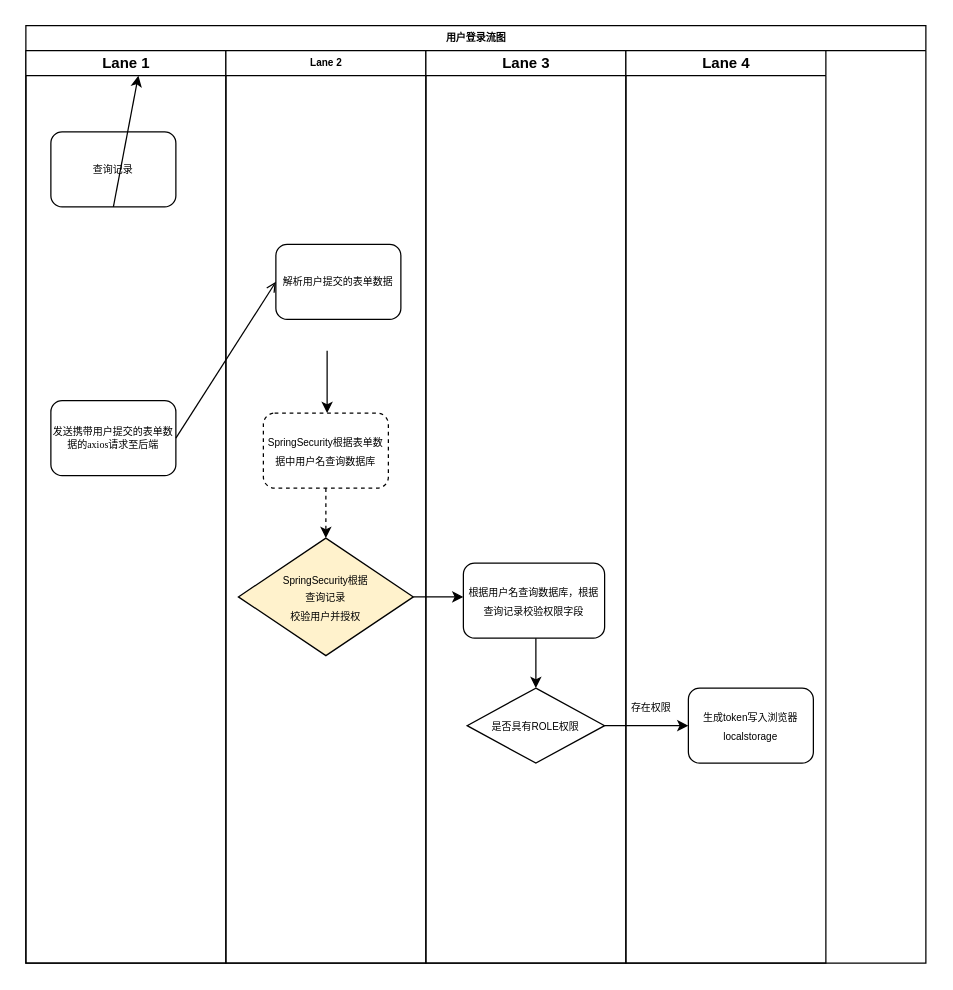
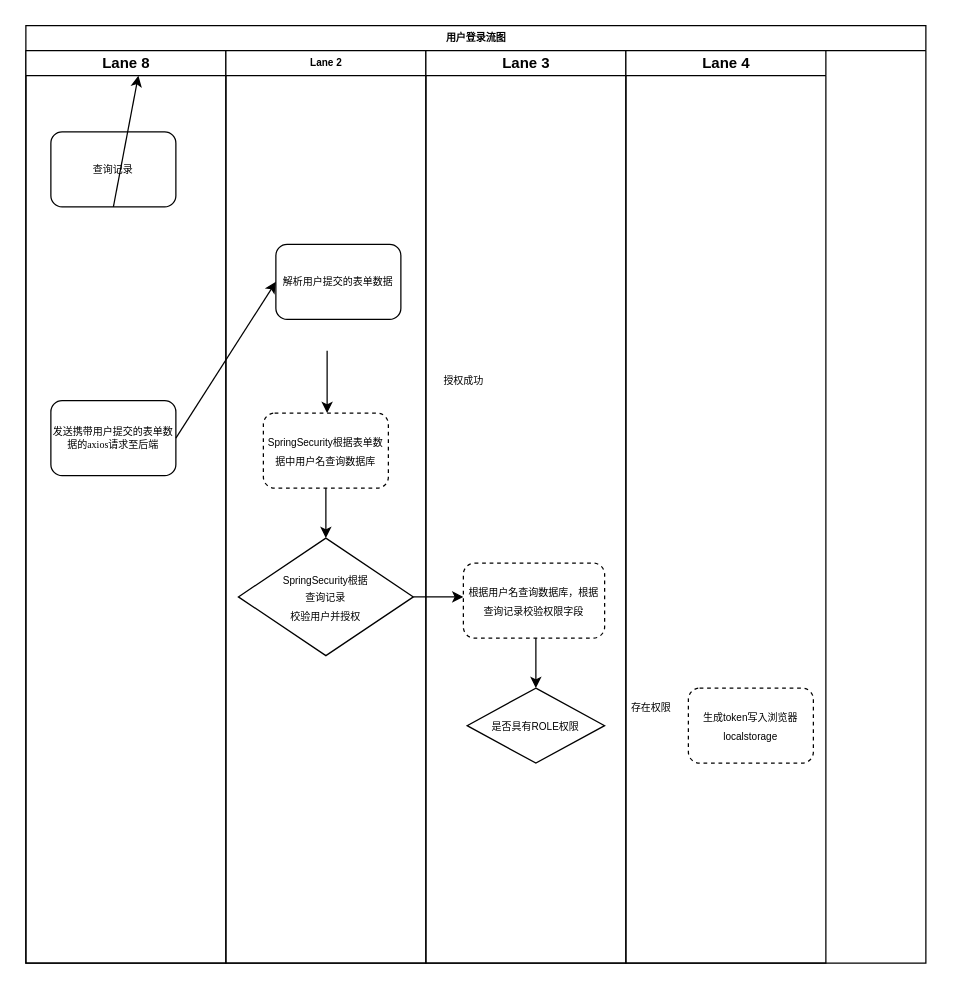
  <mxCell id="0" />
  <mxCell id="1" parent="0" />
  <mxCell id="2" value="用户登录流图" style="swimlane;html=1;childLayout=stackLayout;startSize=20;rounded=0;shadow=0;labelBackgroundColor=none;strokeWidth=1;fontFamily=Verdana;fontSize=8;align=center;" parent="1" vertex="1"><mxGeometry x="20" y="20" width="720" height="750" as="geometry"><mxRectangle x="70" y="40" width="60" height="20" as="alternateBounds" /></mxGeometry></mxCell>
- <mxCell id="3" value="Lane 1" style="swimlane;html=1;startSize=20;" parent="2" vertex="1"><mxGeometry y="20" width="160" height="730" as="geometry" /></mxCell>
+ <mxCell id="3" value="Lane 8" style="swimlane;html=1;startSize=20;" parent="2" vertex="1"><mxGeometry y="20" width="160" height="730" as="geometry" /></mxCell>
  <mxCell id="4" value="查询记录" style="rounded=1;whiteSpace=wrap;html=1;shadow=0;labelBackgroundColor=none;strokeWidth=1;fontFamily=Verdana;fontSize=8;align=center;" parent="3" vertex="1"><mxGeometry x="20" y="65" width="100" height="60" as="geometry" /></mxCell>
  <mxCell id="5" value="&lt;font style=&quot;font-size: 8px;&quot;&gt;发送携带用户提交的表单数据的axios请求至后端&lt;/font&gt;" style="rounded=1;whiteSpace=wrap;html=1;shadow=0;labelBackgroundColor=none;strokeWidth=1;fontFamily=Verdana;fontSize=8;align=center;" parent="3" vertex="1"><mxGeometry x="20" y="280" width="100" height="60" as="geometry" /></mxCell>
  <mxCell id="6" value="Lane 2" style="swimlane;html=1;startSize=20;fontSize=8;" parent="2" vertex="1"><mxGeometry x="160" y="20" width="160" height="730" as="geometry" /></mxCell>
  <mxCell id="7" value="&lt;p style=&quot;font-size: 8px;&quot;&gt;&lt;font style=&quot;font-size: 8px;&quot;&gt;解析用户提交的表单数据&lt;/font&gt;&lt;/p&gt;" style="rounded=1;whiteSpace=wrap;html=1;" vertex="1" parent="6"><mxGeometry x="40" y="155" width="100" height="60" as="geometry" /></mxCell>
  <mxCell id="8" value="&lt;font style=&quot;font-size: 8px;&quot;&gt;SpringSecurity根据表单数据中用户名查询数据库&lt;/font&gt;" style="rounded=1;whiteSpace=wrap;html=1;dashed=1;" vertex="1" parent="6"><mxGeometry x="30" y="290" width="100" height="60" as="geometry" /></mxCell>
  <mxCell id="9" value="" style="endArrow=classic;html=1;rounded=0;entryX=0.5;entryY=0;entryDx=0;entryDy=0;" edge="1" parent="6"><mxGeometry width="50" height="50" relative="1" as="geometry"><mxPoint x="81" y="240" as="sourcePoint" /><mxPoint x="81" y="290" as="targetPoint" /></mxGeometry></mxCell>
- <mxCell id="10" value="&lt;div&gt;&lt;font style=&quot;font-size: 8px;&quot;&gt;SpringSecurity根据&lt;/font&gt;&lt;/div&gt;&lt;div&gt;&lt;font style=&quot;font-size: 8px;&quot;&gt;查询记录&lt;/font&gt;&lt;/div&gt;&lt;div&gt;&lt;font style=&quot;font-size: 8px;&quot;&gt;校验用户并授权&lt;/font&gt;&lt;/div&gt;" style="rhombus;whiteSpace=wrap;html=1;fillColor=#fff2cc;" vertex="1" parent="6"><mxGeometry x="10" y="390" width="140" height="94" as="geometry" /></mxCell>
- <mxCell id="11" value="" style="endArrow=classic;html=1;rounded=0;exitX=0.5;exitY=1;exitDx=0;exitDy=0;dashed=1;" edge="1" parent="6" source="8" target="10"><mxGeometry width="50" height="50" relative="1" as="geometry"><mxPoint x="150" y="370" as="sourcePoint" /><mxPoint x="200" y="320" as="targetPoint" /></mxGeometry></mxCell>
+ <mxCell id="10" value="&lt;div&gt;&lt;font style=&quot;font-size: 8px;&quot;&gt;SpringSecurity根据&lt;/font&gt;&lt;/div&gt;&lt;div&gt;&lt;font style=&quot;font-size: 8px;&quot;&gt;查询记录&lt;/font&gt;&lt;/div&gt;&lt;div&gt;&lt;font style=&quot;font-size: 8px;&quot;&gt;校验用户并授权&lt;/font&gt;&lt;/div&gt;" style="rhombus;whiteSpace=wrap;html=1;" vertex="1" parent="6"><mxGeometry x="10" y="390" width="140" height="94" as="geometry" /></mxCell>
+ <mxCell id="11" value="" style="endArrow=classic;html=1;rounded=0;exitX=0.5;exitY=1;exitDx=0;exitDy=0;" edge="1" parent="6" source="8" target="10"><mxGeometry width="50" height="50" relative="1" as="geometry"><mxPoint x="150" y="370" as="sourcePoint" /><mxPoint x="200" y="320" as="targetPoint" /></mxGeometry></mxCell>
  <mxCell id="12" value="Lane 3" style="swimlane;html=1;startSize=20;labelBorderColor=#ffffff;" parent="2" vertex="1"><mxGeometry x="320" y="20" width="160" height="730" as="geometry" /></mxCell>
- <mxCell id="13" value="&lt;div&gt;&lt;font style=&quot;font-size: 8px;&quot;&gt;根据用户名查询数据库，根据&lt;/font&gt;&lt;/div&gt;&lt;div&gt;&lt;font style=&quot;font-size: 8px;&quot;&gt;查询记录校验权限字段&lt;br&gt;&lt;/font&gt;&lt;/div&gt;" style="rounded=1;whiteSpace=wrap;html=1;" vertex="1" parent="12"><mxGeometry x="30" y="410" width="113" height="60" as="geometry" /></mxCell>
+ <mxCell id="13" value="&lt;div&gt;&lt;font style=&quot;font-size: 8px;&quot;&gt;根据用户名查询数据库，根据&lt;/font&gt;&lt;/div&gt;&lt;div&gt;&lt;font style=&quot;font-size: 8px;&quot;&gt;查询记录校验权限字段&lt;br&gt;&lt;/font&gt;&lt;/div&gt;" style="rounded=1;whiteSpace=wrap;html=1;dashed=1;" vertex="1" parent="12"><mxGeometry x="30" y="410" width="113" height="60" as="geometry" /></mxCell>
  <mxCell id="14" value="&lt;font style=&quot;font-size: 8px;&quot;&gt;是否具有ROLE权限&lt;/font&gt;" style="rhombus;whiteSpace=wrap;html=1;" vertex="1" parent="12"><mxGeometry x="33" y="510" width="110" height="60" as="geometry" /></mxCell>
  <mxCell id="15" value="" style="endArrow=classic;html=1;rounded=0;entryX=0.5;entryY=0;entryDx=0;entryDy=0;" edge="1" parent="12" target="14"><mxGeometry width="50" height="50" relative="1" as="geometry"><mxPoint x="88" y="470" as="sourcePoint" /><mxPoint x="50" y="440" as="targetPoint" /></mxGeometry></mxCell>
  <mxCell id="16" value="Lane 4" style="swimlane;html=1;startSize=20;labelBorderColor=#ffffff;" parent="2" vertex="1"><mxGeometry x="480" y="20" width="160" height="730" as="geometry" /></mxCell>
- <mxCell id="17" value="&lt;font style=&quot;font-size: 8px;&quot;&gt;生成token写入浏览器localstorage&lt;/font&gt;" style="rounded=1;whiteSpace=wrap;html=1;" vertex="1" parent="16"><mxGeometry x="50" y="510" width="100" height="60" as="geometry" /></mxCell>
+ <mxCell id="17" value="&lt;font style=&quot;font-size: 8px;&quot;&gt;生成token写入浏览器localstorage&lt;/font&gt;" style="rounded=1;whiteSpace=wrap;html=1;dashed=1;" vertex="1" parent="16"><mxGeometry x="50" y="510" width="100" height="60" as="geometry" /></mxCell>
  <mxCell id="18" value="&lt;font style=&quot;font-size: 8px;&quot;&gt;存在权限&lt;/font&gt;" style="text;html=1;align=center;verticalAlign=middle;resizable=0;points=[];autosize=1;strokeColor=none;fillColor=none;" vertex="1" parent="16"><mxGeometry x="-10" y="510" width="60" height="30" as="geometry" /></mxCell>
- <mxCell id="19" value="" style="endArrow=open;html=1;rounded=0;entryX=0;entryY=0.5;entryDx=0;entryDy=0;exitX=1;exitY=0.5;exitDx=0;exitDy=0;" edge="1" parent="2" source="5" target="7"><mxGeometry width="50" height="50" relative="1" as="geometry"><mxPoint x="100" y="260" as="sourcePoint" /><mxPoint x="150" y="210" as="targetPoint" /></mxGeometry></mxCell>
+ <mxCell id="19" value="" style="endArrow=classic;html=1;rounded=0;entryX=0;entryY=0.5;entryDx=0;entryDy=0;exitX=1;exitY=0.5;exitDx=0;exitDy=0;" edge="1" parent="2" source="5" target="7"><mxGeometry width="50" height="50" relative="1" as="geometry"><mxPoint x="100" y="260" as="sourcePoint" /><mxPoint x="150" y="210" as="targetPoint" /></mxGeometry></mxCell>
  <mxCell id="20" value="" style="endArrow=classic;html=1;rounded=0;exitX=1;exitY=0.5;exitDx=0;exitDy=0;" edge="1" parent="2" source="10"><mxGeometry width="50" height="50" relative="1" as="geometry"><mxPoint x="310" y="440" as="sourcePoint" /><mxPoint x="350" y="457" as="targetPoint" /></mxGeometry></mxCell>
- <mxCell id="21" value="" style="endArrow=classic;html=1;rounded=0;entryX=0;entryY=0.5;entryDx=0;entryDy=0;exitX=1;exitY=0.5;exitDx=0;exitDy=0;" edge="1" parent="2" source="14" target="17"><mxGeometry width="50" height="50" relative="1" as="geometry"><mxPoint x="320" y="480" as="sourcePoint" /><mxPoint x="370" y="430" as="targetPoint" /><Array as="points"><mxPoint x="500" y="560" /></Array></mxGeometry></mxCell>
  <mxCell id="22" value="" style="endArrow=classic;html=1;rounded=0;exitX=0.5;exitY=1;exitDx=0;exitDy=0;" edge="1" parent="1" source="4"><mxGeometry width="50" height="50" relative="1" as="geometry"><mxPoint x="110" y="10" as="sourcePoint" /><mxPoint x="110" y="60" as="targetPoint" /><Array as="points" /></mxGeometry></mxCell>
+ <mxCell id="23" value="&lt;font style=&quot;font-size: 8px;&quot;&gt;授权成功&lt;/font&gt;" style="text;html=1;align=center;verticalAlign=middle;resizable=0;points=[];autosize=1;strokeColor=none;fillColor=none;" vertex="1" parent="1"><mxGeometry x="340" y="288" width="60" height="30" as="geometry" /></mxCell>
